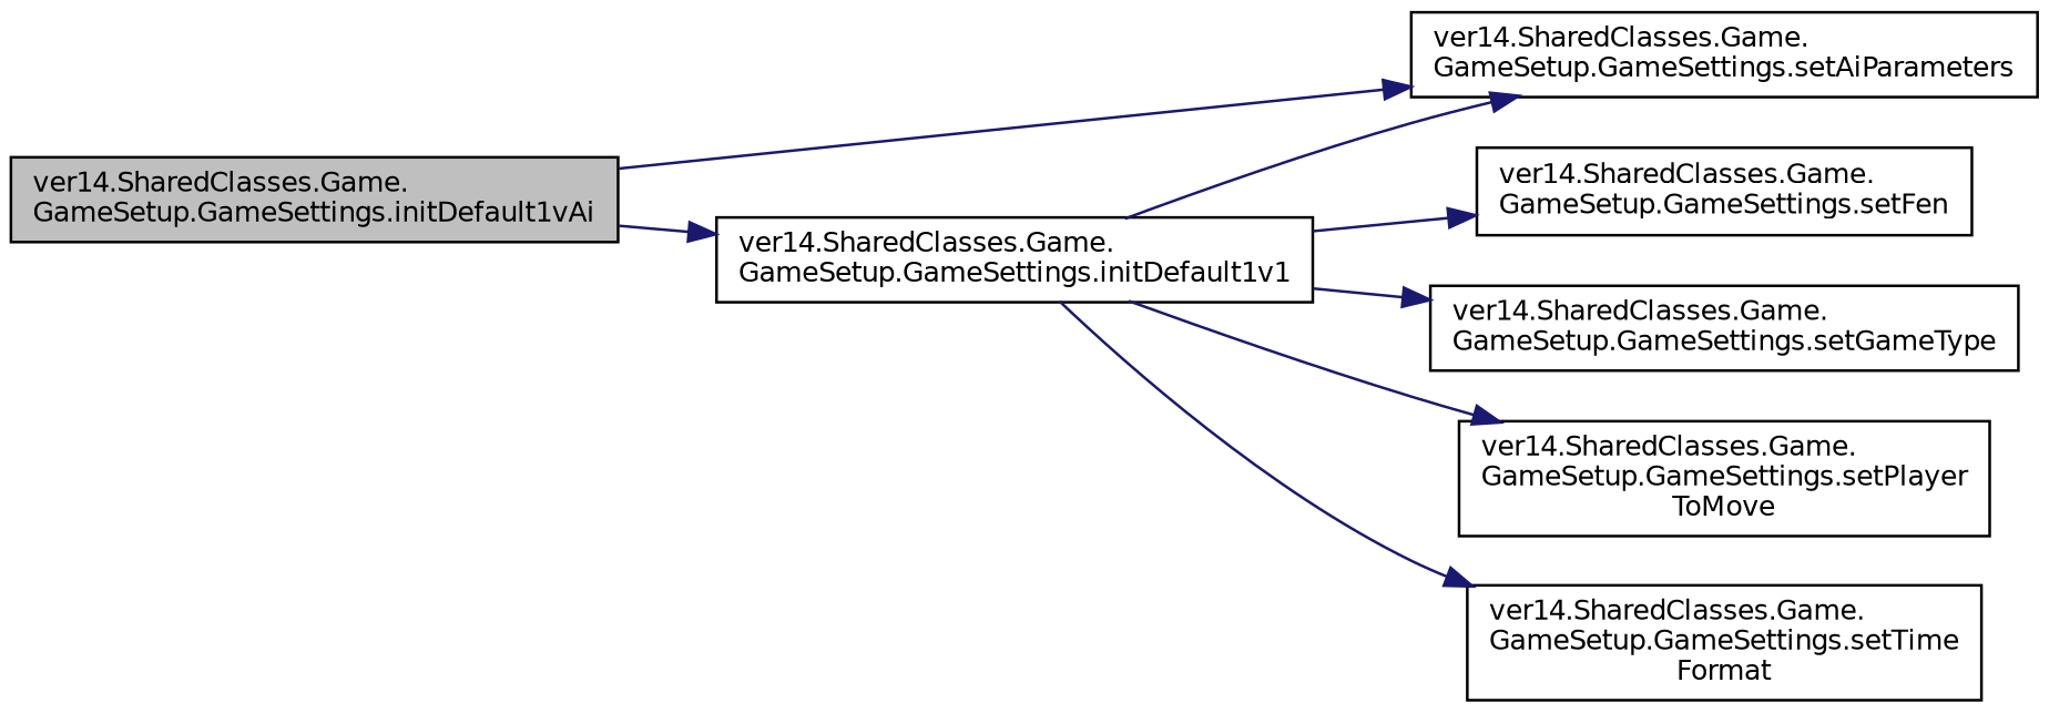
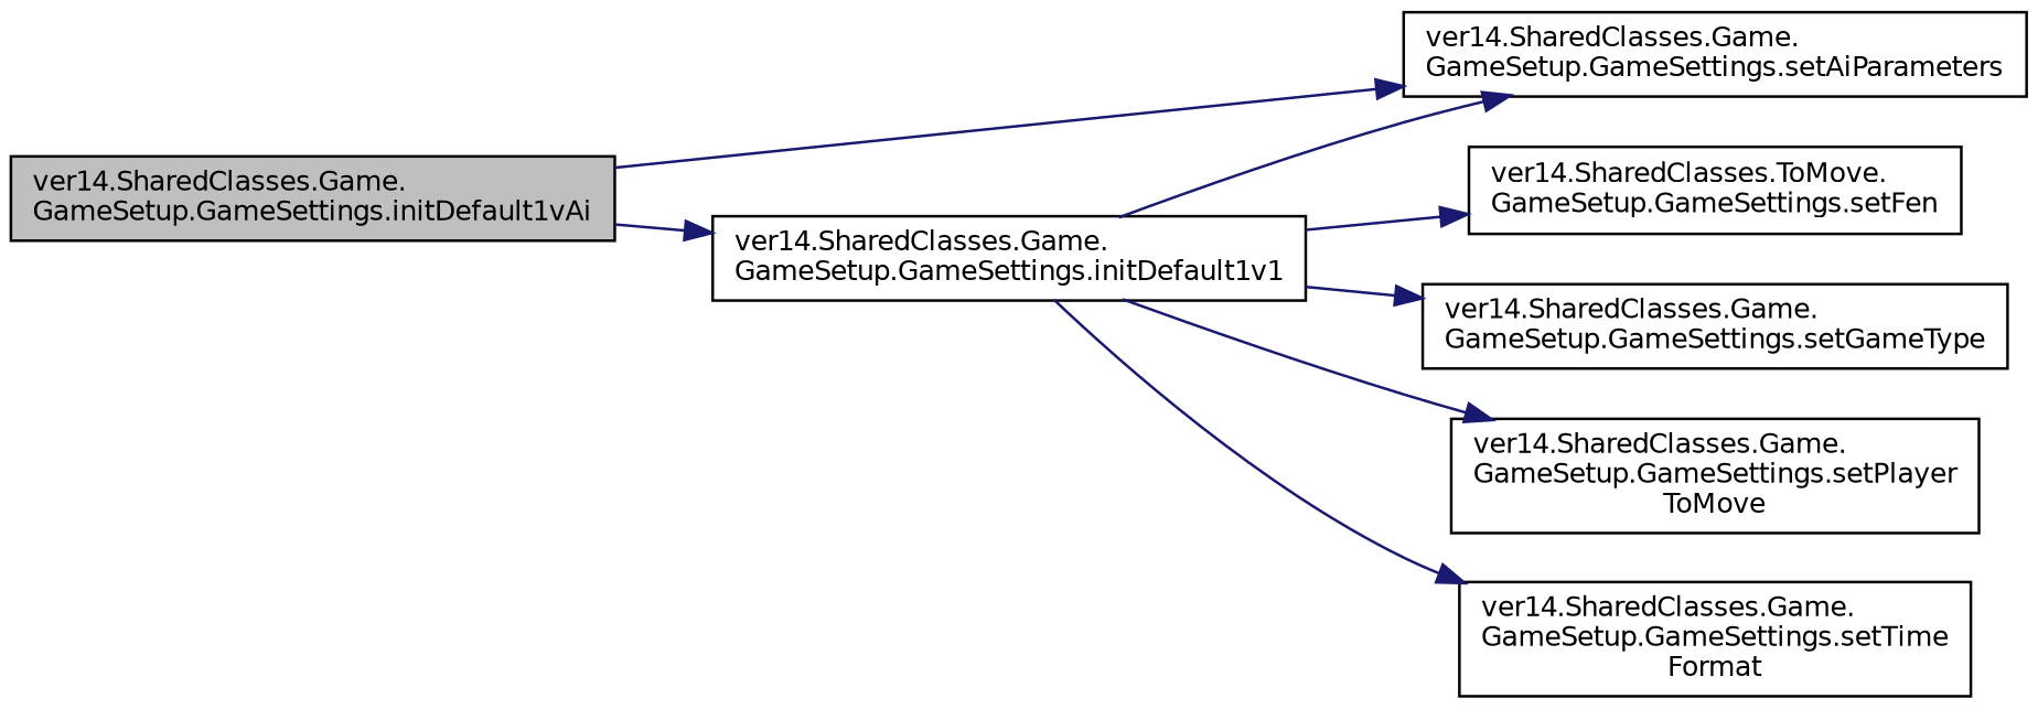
  digraph {
    rankdir=LR
    node [color=black fillcolor=white fontname=Helvetica fontsize=10 shape=record style=filled]
    edge [color=midnightblue fontname=Helvetica fontsize=10 labelfontname=Helvetica labelfontsize=10 style=solid]
    n1 [fillcolor=grey75 fontcolor=black height=0.2 label="ver14.SharedClasses.Game.\lGameSetup.GameSettings.initDefault1vAi" width=0.4]
    n2 [height=0.2 label="ver14.SharedClasses.Game.\lGameSetup.GameSettings.initDefault1v1" width=0.4]
    n3 [height=0.2 label="ver14.SharedClasses.Game.\lGameSetup.GameSettings.setAiParameters" width=0.4]
-   n4 [height=0.2 label="ver14.SharedClasses.Game.\lGameSetup.GameSettings.setFen" width=0.4]
+   n4 [height=0.2 label="ver14.SharedClasses.ToMove.\lGameSetup.GameSettings.setFen" width=0.4]
    n5 [height=0.2 label="ver14.SharedClasses.Game.\lGameSetup.GameSettings.setGameType" width=0.4]
    n6 [height=0.2 label="ver14.SharedClasses.Game.\lGameSetup.GameSettings.setPlayer\lToMove" width=0.4]
    n7 [height=0.2 label="ver14.SharedClasses.Game.\lGameSetup.GameSettings.setTime\lFormat" width=0.4]
    n1 -> n2
    n1 -> n3
    n2 -> n3
    n2 -> n4
    n2 -> n5
    n2 -> n6
    n2 -> n7
  }
